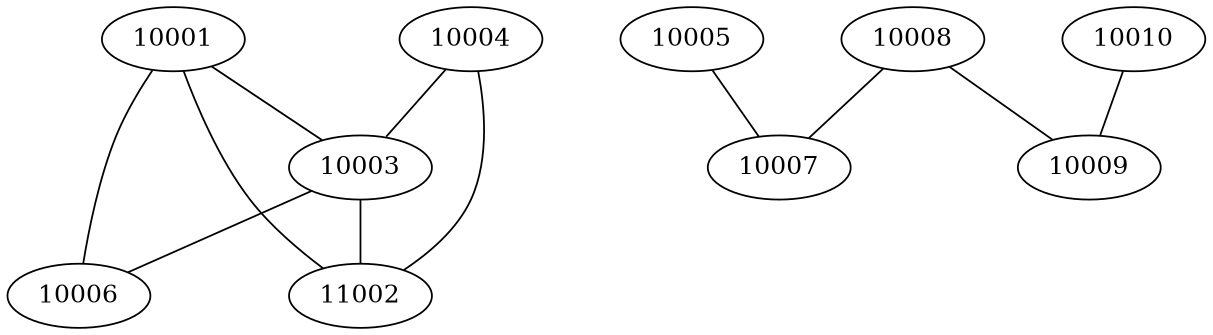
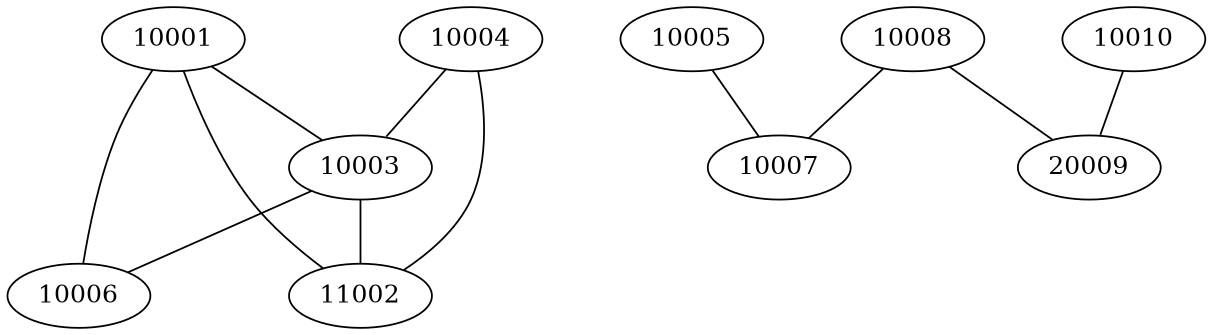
  graph {
    nodesep=0.6
    splines=true
    n1 [label=11002]
    10001
    10003
    10006
    10004
    10005
    10007
    10008
-   10009
+   10009 [label=20009]
    10010
    10001 -- n1
    10001 -- 10003
    10001 -- 10006
    10003 -- n1
    10003 -- 10006
    10004 -- n1
    10004 -- 10003
    10005 -- 10007
    10008 -- 10007
    10008 -- 10009
    10010 -- 10009
  }
